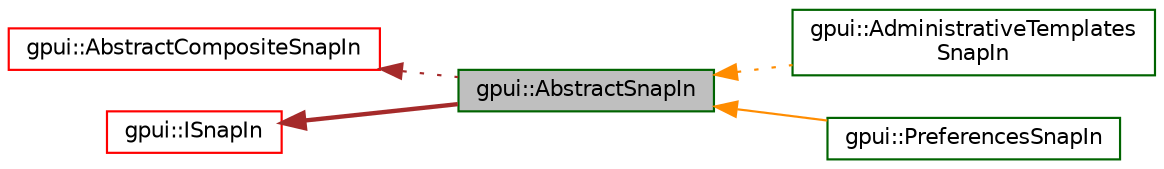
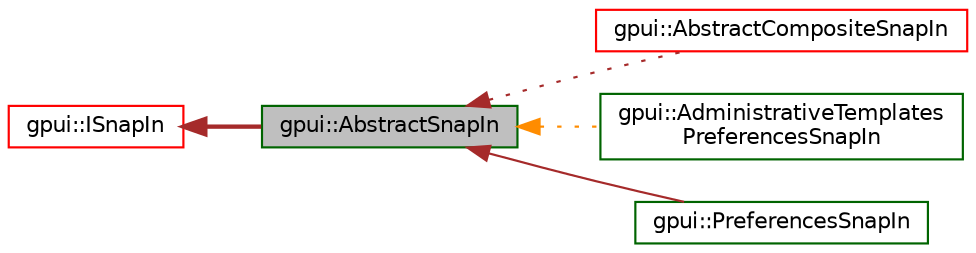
  digraph {
    rankdir=LR
    node [color=darkgreen fillcolor=white fontname=Helvetica fontsize=10 shape=record style=filled]
    edge [color=brown dir=back fontname=Helvetica fontsize=10 labelfontname=Helvetica labelfontsize=10 style=dotted]
    n1 [fillcolor=grey75 fontcolor=black height=0.2 label="gpui::AbstractSnapIn" width=0.4]
    n2 [color=red height=0.2 label="gpui::AbstractCompositeSnapIn" width=0.4]
-   n3 [height=0.2 label="gpui::AdministrativeTemplates\lSnapIn" width=0.4]
+   n3 [height=0.2 label="gpui::AdministrativeTemplates\lPreferencesSnapIn" width=0.4]
    n4 [height=0.2 label="gpui::PreferencesSnapIn" width=0.4]
    n5 [color=red height=0.2 label="gpui::ISnapIn" width=0.4]
-   n2 -> n1
+   n1 -> n2
    n1 -> n3 [color=darkorange]
-   n1 -> n4 [color=darkorange style=solid]
+   n1 -> n4 [style=solid]
    n5 -> n1 [style=bold]
  }
